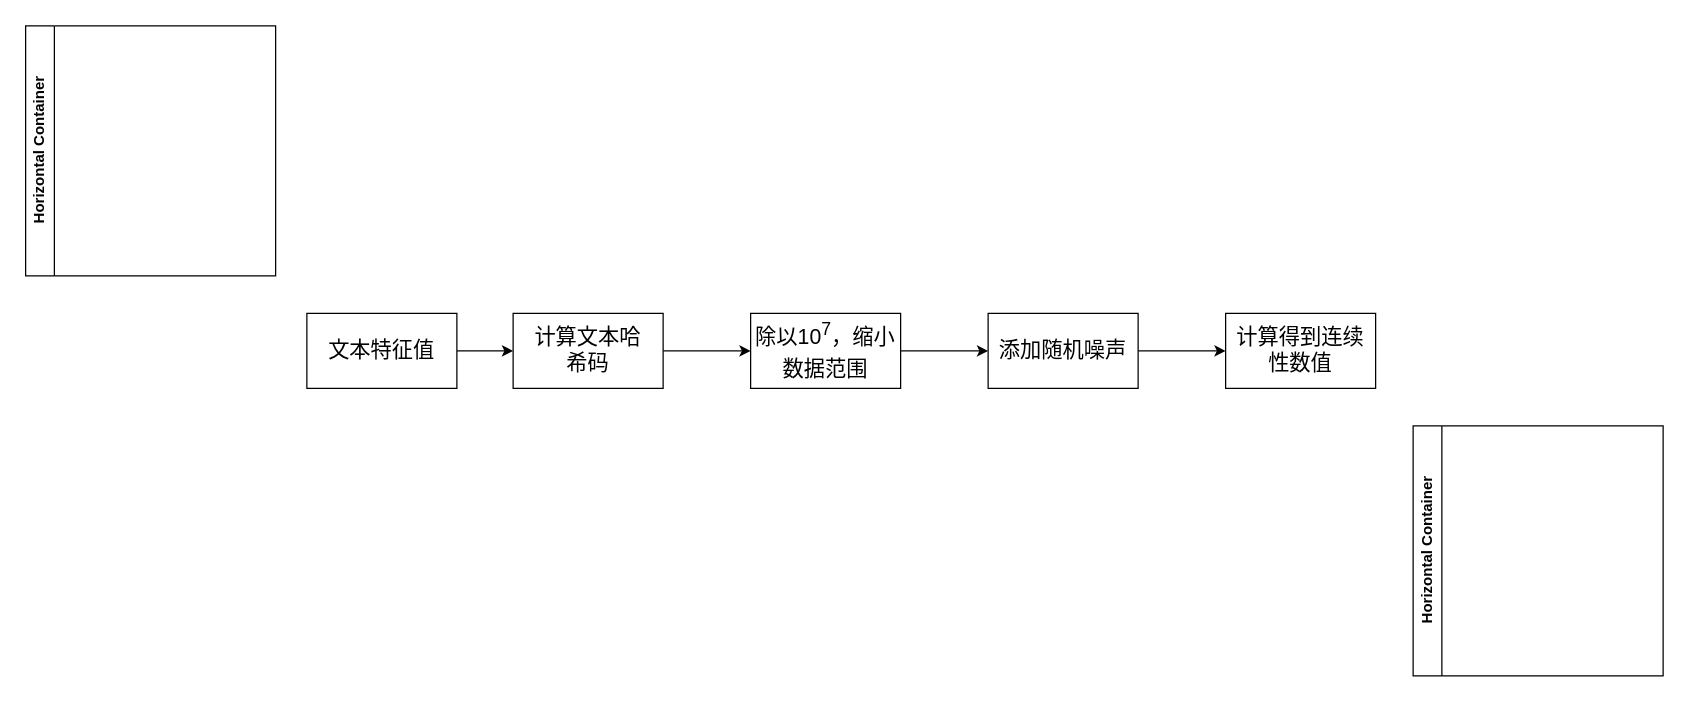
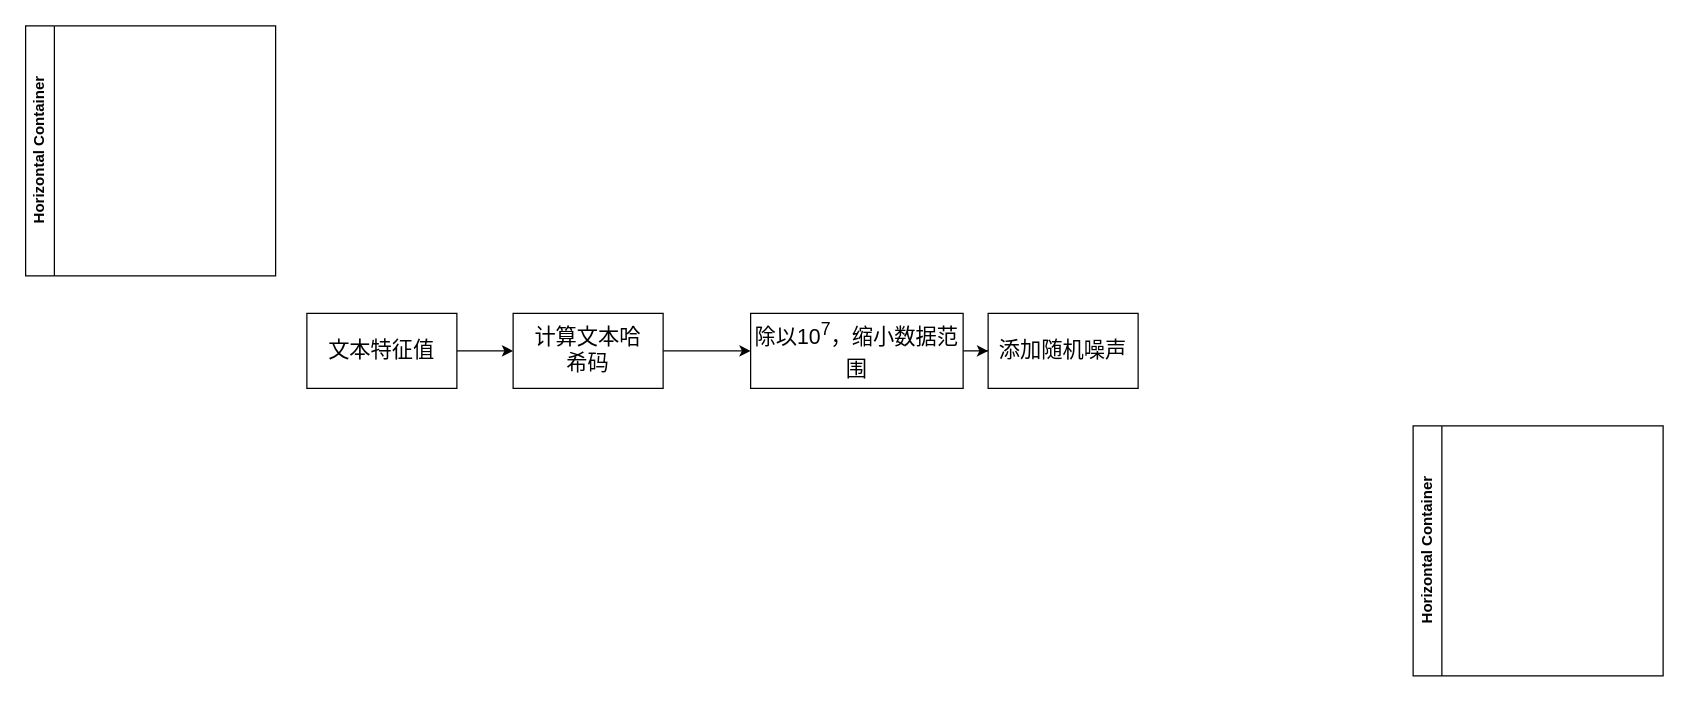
  <mxCell id="0" />
  <mxCell id="1" parent="0" />
  <mxCell id="2" value="" style="edgeStyle=orthogonalEdgeStyle;rounded=0;orthogonalLoop=1;jettySize=auto;html=1;fontSize=17;" edge="1" parent="1" source="3" target="5"><mxGeometry relative="1" as="geometry" /></mxCell>
  <mxCell id="3" value="文本特征值" style="rounded=0;whiteSpace=wrap;html=1;fontSize=17;" vertex="1" parent="1"><mxGeometry x="245" y="250" width="120" height="60" as="geometry" /></mxCell>
  <mxCell id="4" value="" style="edgeStyle=orthogonalEdgeStyle;rounded=0;orthogonalLoop=1;jettySize=auto;html=1;fontSize=17;" edge="1" parent="1" source="5" target="7"><mxGeometry relative="1" as="geometry" /></mxCell>
  <mxCell id="5" value="计算文本哈&lt;br&gt;希码" style="whiteSpace=wrap;html=1;rounded=0;fontSize=17;" vertex="1" parent="1"><mxGeometry x="410" y="250" width="120" height="60" as="geometry" /></mxCell>
  <mxCell id="6" value="" style="edgeStyle=orthogonalEdgeStyle;rounded=0;orthogonalLoop=1;jettySize=auto;html=1;fontSize=17;" edge="1" parent="1" source="7" target="9"><mxGeometry relative="1" as="geometry" /></mxCell>
- <mxCell id="7" value="除以10&lt;sup&gt;7&lt;/sup&gt;，缩小数据范围&lt;sup&gt;&lt;br&gt;&lt;/sup&gt;" style="whiteSpace=wrap;html=1;rounded=0;fontSize=17;" vertex="1" parent="1"><mxGeometry x="600" y="250" width="120" height="60" as="geometry" /></mxCell>
- <mxCell id="8" value="" style="edgeStyle=orthogonalEdgeStyle;rounded=0;orthogonalLoop=1;jettySize=auto;html=1;fontSize=17;" edge="1" parent="1" source="9" target="10"><mxGeometry relative="1" as="geometry" /></mxCell>
+ <mxCell id="7" value="除以10&lt;sup&gt;7&lt;/sup&gt;，缩小数据范围&lt;sup&gt;&lt;br&gt;&lt;/sup&gt;" style="whiteSpace=wrap;html=1;rounded=0;fontSize=17;" vertex="1" parent="1"><mxGeometry x="600" y="250" width="170" height="60" as="geometry" /></mxCell>
  <mxCell id="9" value="添加随机噪声" style="whiteSpace=wrap;html=1;rounded=0;fontSize=17;" vertex="1" parent="1"><mxGeometry x="790" y="250" width="120" height="60" as="geometry" /></mxCell>
- <mxCell id="10" value="计算得到连续性数值" style="whiteSpace=wrap;html=1;rounded=0;fontSize=17;" vertex="1" parent="1"><mxGeometry x="980" y="250" width="120" height="60" as="geometry" /></mxCell>
  <mxCell id="11" value="Horizontal Container" style="swimlane;horizontal=0;whiteSpace=wrap;html=1;" vertex="1" parent="1"><mxGeometry x="20" y="20" width="200" height="200" as="geometry" /></mxCell>
  <mxCell id="12" value="Horizontal Container" style="swimlane;horizontal=0;whiteSpace=wrap;html=1;" vertex="1" parent="1"><mxGeometry x="1130" y="340" width="200" height="200" as="geometry" /></mxCell>
